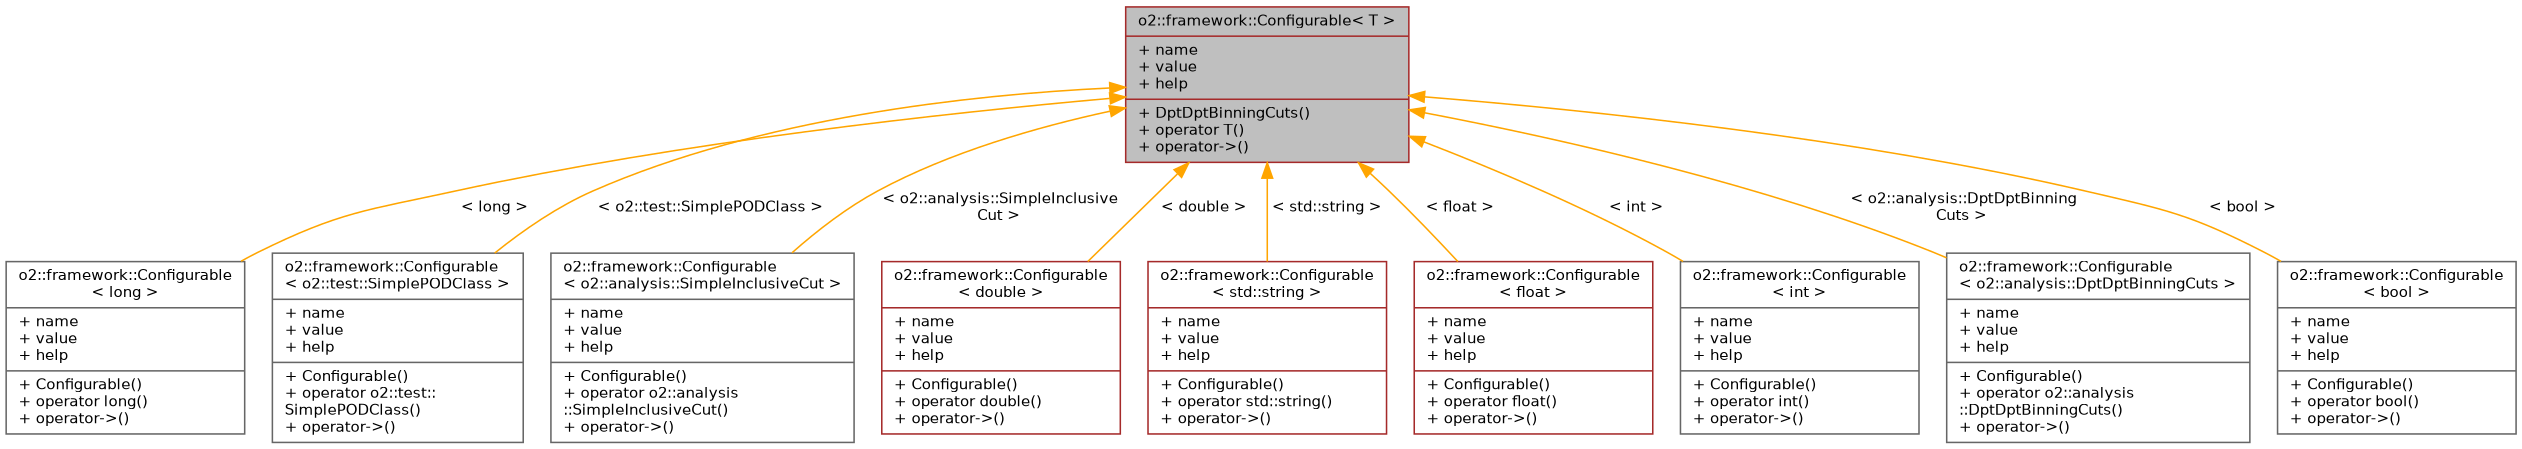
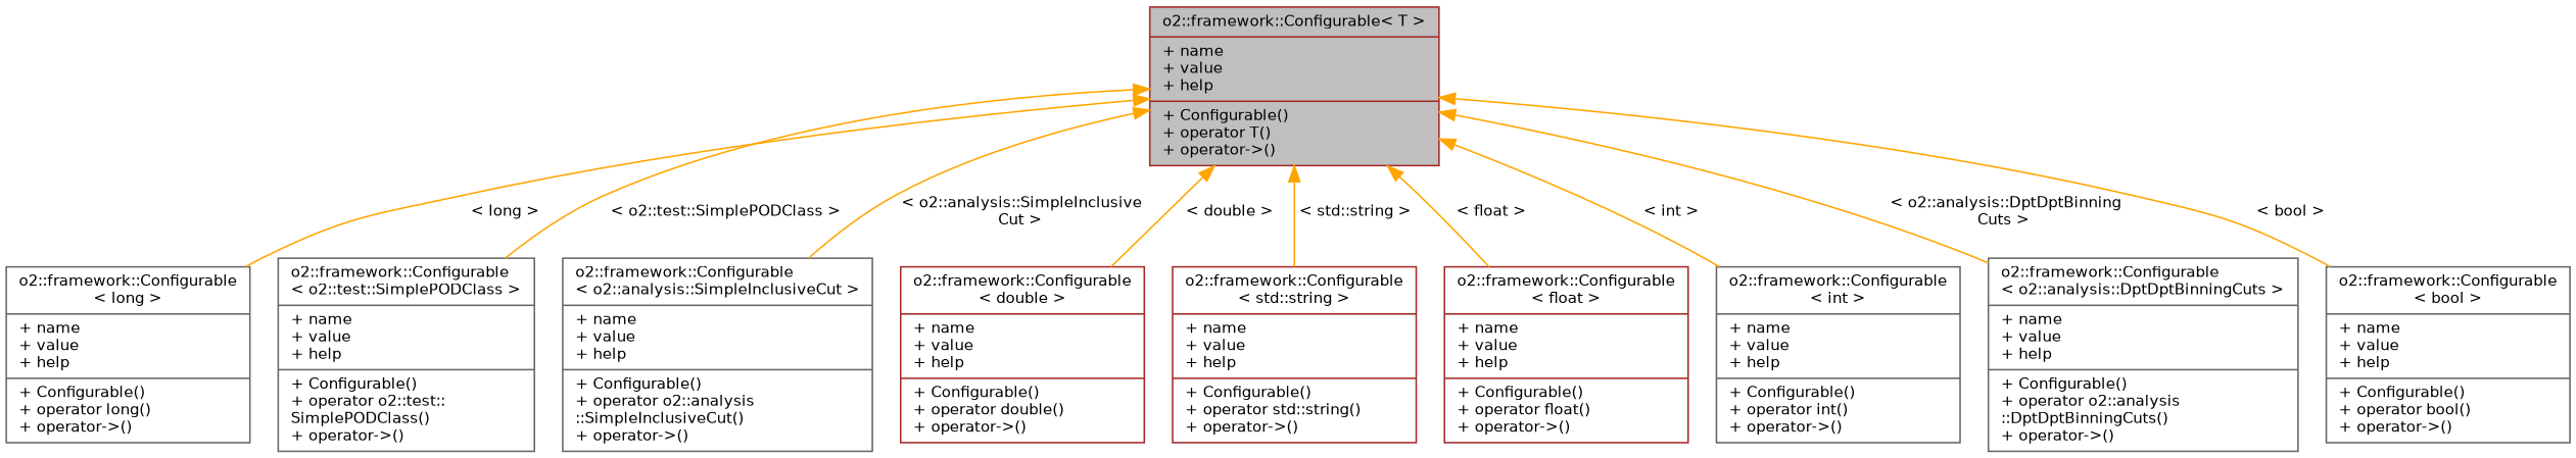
  digraph {
    node [color=gray40 fontname=Helvetica fontsize=10 shape=record]
    edge [color=orange dir=back fontname=Helvetica fontsize=10 labelfontname=Helvetica labelfontsize=10 style=solid]
-   n1 [color=brown fillcolor=grey75 fontcolor=black height=0.2 label="{o2::framework::Configurable\< T \>\n|+ name\l+ value\l+ help\l|+ DptDptBinningCuts()\l+ operator T()\l+ operator-\>()\l}" style=filled width=0.4]
+   n1 [color=brown fillcolor=grey75 fontcolor=black height=0.2 label="{o2::framework::Configurable\< T \>\n|+ name\l+ value\l+ help\l|+ Configurable()\l+ operator T()\l+ operator-\>()\l}" style=filled width=0.4]
    n2 [height=0.2 label="{o2::framework::Configurable\l\< long \>\n|+ name\l+ value\l+ help\l|+ Configurable()\l+ operator long()\l+ operator-\>()\l}" width=0.4]
    n3 [height=0.2 label="{o2::framework::Configurable\l\< o2::test::SimplePODClass \>\n|+ name\l+ value\l+ help\l|+ Configurable()\l+ operator o2::test::\lSimplePODClass()\l+ operator-\>()\l}" width=0.4]
    n4 [height=0.2 label="{o2::framework::Configurable\l\< o2::analysis::SimpleInclusiveCut \>\n|+ name\l+ value\l+ help\l|+ Configurable()\l+ operator o2::analysis\l::SimpleInclusiveCut()\l+ operator-\>()\l}" width=0.4]
    n5 [color=brown height=0.2 label="{o2::framework::Configurable\l\< double \>\n|+ name\l+ value\l+ help\l|+ Configurable()\l+ operator double()\l+ operator-\>()\l}" width=0.4]
    n6 [color=brown height=0.2 label="{o2::framework::Configurable\l\< std::string \>\n|+ name\l+ value\l+ help\l|+ Configurable()\l+ operator std::string()\l+ operator-\>()\l}" width=0.4]
    n7 [color=brown height=0.2 label="{o2::framework::Configurable\l\< float \>\n|+ name\l+ value\l+ help\l|+ Configurable()\l+ operator float()\l+ operator-\>()\l}" width=0.4]
    n8 [height=0.2 label="{o2::framework::Configurable\l\< int \>\n|+ name\l+ value\l+ help\l|+ Configurable()\l+ operator int()\l+ operator-\>()\l}" width=0.4]
    n9 [height=0.2 label="{o2::framework::Configurable\l\< o2::analysis::DptDptBinningCuts \>\n|+ name\l+ value\l+ help\l|+ Configurable()\l+ operator o2::analysis\l::DptDptBinningCuts()\l+ operator-\>()\l}" width=0.4]
    n10 [height=0.2 label="{o2::framework::Configurable\l\< bool \>\n|+ name\l+ value\l+ help\l|+ Configurable()\l+ operator bool()\l+ operator-\>()\l}" width=0.4]
    n1 -> n2 [label=" \< long \>"]
    n1 -> n3 [label=" \< o2::test::SimplePODClass \>"]
    n1 -> n4 [label=" \< o2::analysis::SimpleInclusive\lCut \>"]
    n1 -> n5 [label=" \< double \>"]
    n1 -> n6 [label=" \< std::string \>"]
    n1 -> n7 [label=" \< float \>"]
    n1 -> n8 [label=" \< int \>"]
    n1 -> n9 [label=" \< o2::analysis::DptDptBinning\lCuts \>"]
    n1 -> n10 [label=" \< bool \>"]
  }
